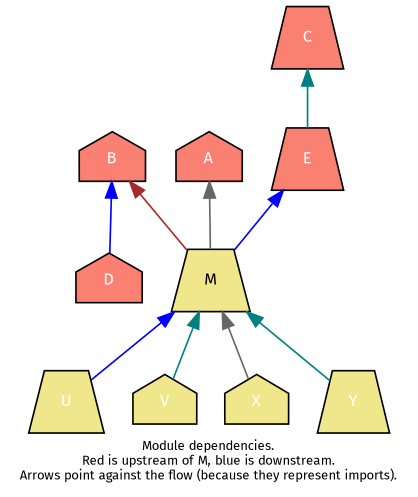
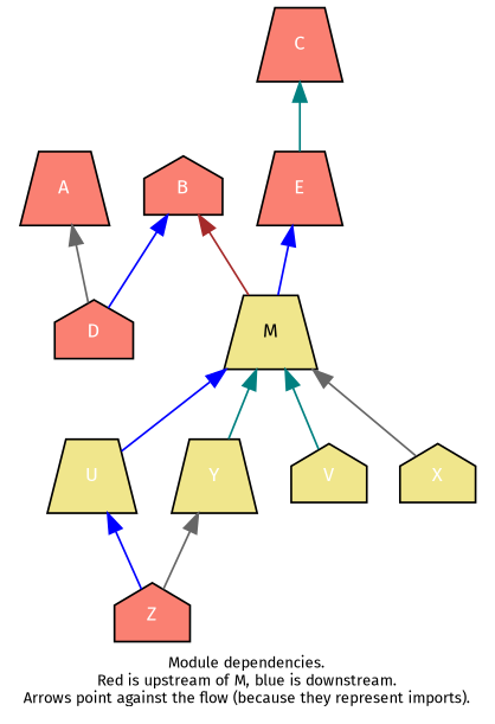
  strict digraph {
    fontname="Fira Sans"
    fontsize=8
    label="Module dependencies.\nRed is upstream of M, blue is downstream.\nArrows point against the flow (because they represent imports)."
    labeljust=left
    labelloc=bottom
    rankdir=BT
    node [fillcolor=salmon fontcolor="#FFFFFF" fontname="Fira Sans" fontsize=10 shape=trapezium style=filled]
    edge [color=blue fontname="Fira Sans"]
-   A [height=0 shape=house width=0]
+   A [height=0 width=0]
    B [height=0 shape=house width=0]
    C [height=0 width=0]
    D [height=0 shape=house width=0]
    E [height=0 width=0]
    M [fillcolor=khaki fontcolor="#000000" height=0 width=0]
    U [fillcolor=khaki height=0 width=0]
    V [fillcolor=khaki height=0 shape=house width=0]
    X [fillcolor=khaki height=0 shape=house width=0]
    Y [fillcolor=khaki height=0 width=0]
-   M -> A [color=gray40]
+   Z [height=0 shape=house width=0]
+   D -> A [color=gray40]
    D -> B
    E -> C [color=teal]
    M -> B [color=brown]
    M -> E
    U -> M
    V -> M [color=teal]
    X -> M [color=gray40]
    Y -> M [color=teal]
+   Z -> U
+   Z -> Y [color=gray40]
  }
